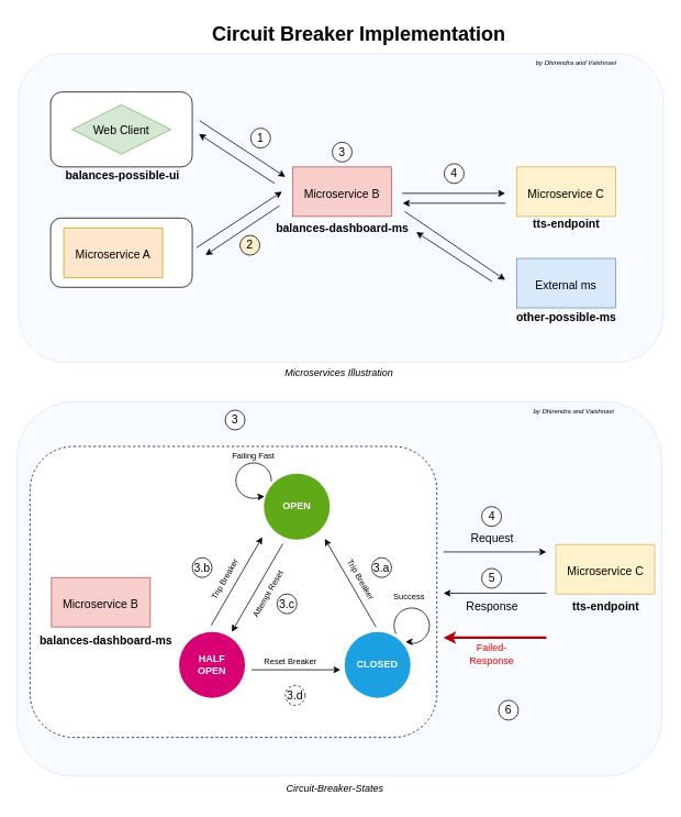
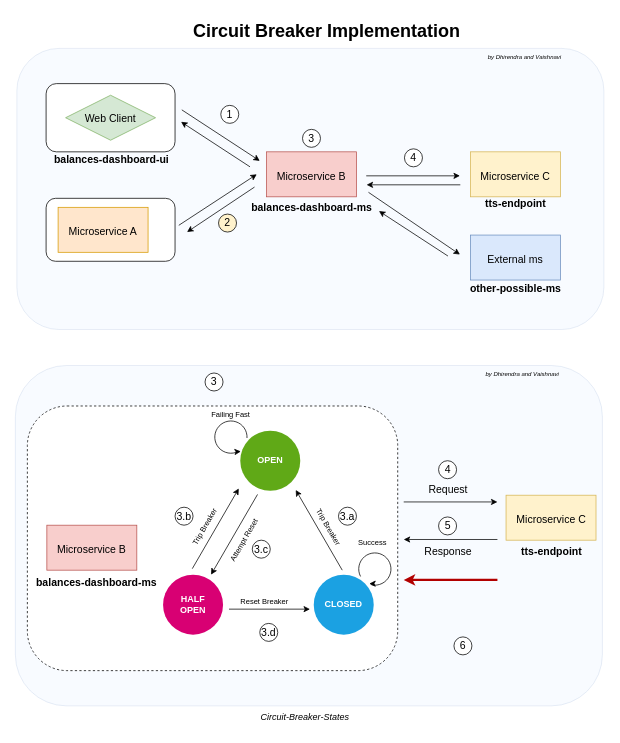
  <mxCell id="0" />
  <mxCell id="1" parent="0" />
  <mxCell id="2" value="" style="rounded=1;whiteSpace=wrap;html=1;labelBackgroundColor=none;fontSize=10;fillColor=#dae8fc;strokeColor=#6c8ebf;opacity=20;" vertex="1" parent="1"><mxGeometry x="20" y="487" width="783" height="454" as="geometry" /></mxCell>
  <mxCell id="3" value="" style="rounded=1;whiteSpace=wrap;html=1;labelBackgroundColor=none;fontSize=10;fillColor=#dae8fc;strokeColor=#6c8ebf;opacity=20;" vertex="1" parent="1"><mxGeometry x="22" y="64" width="783" height="375" as="geometry" /></mxCell>
  <mxCell id="4" value="" style="rounded=1;whiteSpace=wrap;html=1;fontSize=14;dashed=1;movable=1;resizable=1;rotatable=1;deletable=1;editable=1;locked=0;connectable=1;" parent="1" vertex="1"><mxGeometry x="36" y="541" width="494" height="353" as="geometry" /></mxCell>
  <mxCell id="5" value="" style="rounded=1;whiteSpace=wrap;html=1;fontSize=24;" parent="1" vertex="1"><mxGeometry x="61" y="264" width="172" height="84" as="geometry" /></mxCell>
  <mxCell id="6" value="&lt;font style=&quot;font-size: 24px;&quot;&gt;&lt;b style=&quot;font-size: 24px;&quot;&gt;Circuit Breaker Implementation&lt;/b&gt;&lt;/font&gt;" style="text;html=1;align=center;verticalAlign=middle;resizable=0;points=[];autosize=1;strokeColor=none;fillColor=none;fontSize=24;" parent="1" vertex="1"><mxGeometry x="248" y="20" width="374" height="41" as="geometry" /></mxCell>
  <mxCell id="7" value="" style="rounded=1;whiteSpace=wrap;html=1;fontSize=24;" parent="1" vertex="1"><mxGeometry x="61" y="111" width="172" height="91" as="geometry" /></mxCell>
  <mxCell id="8" value="&lt;font style=&quot;font-size: 14px;&quot;&gt;Web Client&lt;/font&gt;" style="rhombus;whiteSpace=wrap;html=1;fontSize=18;fillColor=#d5e8d4;strokeColor=#82b366;" parent="1" vertex="1"><mxGeometry x="87" y="126.5" width="120" height="60" as="geometry" /></mxCell>
  <mxCell id="9" value="&lt;font style=&quot;font-size: 14px;&quot;&gt;Microservice A&lt;/font&gt;" style="rounded=0;whiteSpace=wrap;html=1;fontSize=24;fillColor=#ffe6cc;strokeColor=#d79b00;" parent="1" vertex="1"><mxGeometry x="77" y="276" width="120" height="60" as="geometry" /></mxCell>
  <mxCell id="10" value="&lt;font style=&quot;font-size: 14px;&quot;&gt;Microservice B&lt;/font&gt;" style="rounded=0;whiteSpace=wrap;html=1;fontSize=24;fillColor=#f8cecc;strokeColor=#b85450;" parent="1" vertex="1"><mxGeometry x="355" y="202" width="120" height="60" as="geometry" /></mxCell>
  <mxCell id="11" value="&lt;font style=&quot;font-size: 14px;&quot;&gt;Microservice C&lt;/font&gt;" style="rounded=0;whiteSpace=wrap;html=1;fontSize=24;fillColor=#fff2cc;strokeColor=#d6b656;" parent="1" vertex="1"><mxGeometry x="627" y="202" width="120" height="60" as="geometry" /></mxCell>
  <mxCell id="12" value="&lt;font style=&quot;font-size: 14px;&quot;&gt;External ms&lt;/font&gt;" style="rounded=0;whiteSpace=wrap;html=1;fontSize=24;fillColor=#dae8fc;strokeColor=#6c8ebf;" parent="1" vertex="1"><mxGeometry x="627" y="313" width="120" height="60" as="geometry" /></mxCell>
- <mxCell id="13" value="&lt;span&gt;balances-possible-ui&lt;/span&gt;" style="text;html=1;align=center;verticalAlign=middle;resizable=0;points=[];autosize=1;strokeColor=none;fillColor=none;fontSize=14;fontStyle=1" parent="1" vertex="1"><mxGeometry x="62" y="198" width="171" height="29" as="geometry" /></mxCell>
+ <mxCell id="13" value="&lt;span&gt;balances-dashboard-ui&lt;/span&gt;" style="text;html=1;align=center;verticalAlign=middle;resizable=0;points=[];autosize=1;strokeColor=none;fillColor=none;fontSize=14;fontStyle=1" parent="1" vertex="1"><mxGeometry x="62" y="198" width="171" height="29" as="geometry" /></mxCell>
  <mxCell id="14" value="" style="endArrow=classic;html=1;rounded=0;fontSize=14;" parent="1" edge="1"><mxGeometry width="50" height="50" relative="1" as="geometry"><mxPoint x="242" y="146" as="sourcePoint" /><mxPoint x="346" y="214" as="targetPoint" /></mxGeometry></mxCell>
  <mxCell id="15" value="" style="endArrow=classic;html=1;rounded=0;fontSize=14;" parent="1" edge="1"><mxGeometry width="50" height="50" relative="1" as="geometry"><mxPoint x="238" y="300" as="sourcePoint" /><mxPoint x="342" y="232" as="targetPoint" /></mxGeometry></mxCell>
  <mxCell id="16" value="&lt;span&gt;balances-dashboard-ms&lt;/span&gt;" style="text;html=1;align=center;verticalAlign=middle;resizable=0;points=[];autosize=1;strokeColor=none;fillColor=none;fontSize=14;fontStyle=1" parent="1" vertex="1"><mxGeometry x="325.5" y="262" width="179" height="29" as="geometry" /></mxCell>
  <mxCell id="17" value="&lt;span&gt;tts-endpoint&lt;/span&gt;" style="text;html=1;align=center;verticalAlign=middle;resizable=0;points=[];autosize=1;strokeColor=none;fillColor=none;fontSize=14;fontStyle=1" parent="1" vertex="1"><mxGeometry x="637.5" y="256" width="99" height="29" as="geometry" /></mxCell>
  <mxCell id="18" value="2" style="ellipse;whiteSpace=wrap;html=1;aspect=fixed;fontSize=14;fillColor=#fff2cc;" parent="1" vertex="1"><mxGeometry x="291" y="285" width="24" height="24" as="geometry" /></mxCell>
- <mxCell id="19" value="1" style="ellipse;whiteSpace=wrap;html=1;aspect=fixed;fontSize=14;" parent="1" vertex="1"><mxGeometry x="304" y="155" width="24" height="24" as="geometry" /></mxCell>
+ <mxCell id="19" value="1" style="ellipse;whiteSpace=wrap;html=1;aspect=fixed;fontSize=14;" parent="1" vertex="1"><mxGeometry x="294" y="140" width="24" height="24" as="geometry" /></mxCell>
  <mxCell id="20" value="" style="endArrow=classic;html=1;rounded=0;fontSize=14;" parent="1" edge="1"><mxGeometry width="50" height="50" relative="1" as="geometry"><mxPoint x="488" y="234" as="sourcePoint" /><mxPoint x="613" y="234" as="targetPoint" /></mxGeometry></mxCell>
  <mxCell id="21" value="3" style="ellipse;whiteSpace=wrap;html=1;aspect=fixed;fontSize=14;" parent="1" vertex="1"><mxGeometry x="403" y="172" width="24" height="24" as="geometry" /></mxCell>
  <mxCell id="22" value="" style="endArrow=classic;html=1;rounded=0;fontSize=14;" parent="1" edge="1"><mxGeometry width="50" height="50" relative="1" as="geometry"><mxPoint x="491" y="256" as="sourcePoint" /><mxPoint x="613" y="339" as="targetPoint" /></mxGeometry></mxCell>
  <mxCell id="23" value="&lt;span&gt;other-possible-ms&lt;/span&gt;" style="text;html=1;align=center;verticalAlign=middle;resizable=0;points=[];autosize=1;strokeColor=none;fillColor=none;fontSize=14;fontStyle=1" parent="1" vertex="1"><mxGeometry x="617.5" y="370" width="139" height="29" as="geometry" /></mxCell>
  <mxCell id="24" value="&lt;font style=&quot;font-size: 14px;&quot;&gt;Microservice B&lt;/font&gt;" style="rounded=0;whiteSpace=wrap;html=1;fontSize=24;fillColor=#f8cecc;strokeColor=#b85450;" parent="1" vertex="1"><mxGeometry x="62" y="700" width="120" height="60" as="geometry" /></mxCell>
  <mxCell id="25" value="&lt;font style=&quot;font-size: 14px;&quot;&gt;Microservice C&lt;/font&gt;" style="rounded=0;whiteSpace=wrap;html=1;fontSize=24;fillColor=#fff2cc;strokeColor=#d6b656;" parent="1" vertex="1"><mxGeometry x="674.5" y="660" width="120" height="60" as="geometry" /></mxCell>
  <mxCell id="26" value="" style="endArrow=classic;html=1;rounded=0;fontSize=14;" parent="1" edge="1"><mxGeometry width="50" height="50" relative="1" as="geometry"><mxPoint x="538" y="669" as="sourcePoint" /><mxPoint x="663" y="669" as="targetPoint" /></mxGeometry></mxCell>
  <mxCell id="27" value="" style="endArrow=classic;html=1;rounded=0;fontSize=14;" parent="1" edge="1"><mxGeometry width="50" height="50" relative="1" as="geometry"><mxPoint x="663" y="719.09" as="sourcePoint" /><mxPoint x="538" y="719.09" as="targetPoint" /></mxGeometry></mxCell>
  <mxCell id="28" value="Request" style="text;html=1;align=center;verticalAlign=middle;resizable=0;points=[];autosize=1;strokeColor=none;fillColor=none;fontSize=14;" parent="1" vertex="1"><mxGeometry x="561.5" y="638" width="70" height="29" as="geometry" /></mxCell>
  <mxCell id="29" value="Response" style="text;html=1;align=center;verticalAlign=middle;resizable=0;points=[];autosize=1;strokeColor=none;fillColor=none;fontSize=14;" parent="1" vertex="1"><mxGeometry x="556.5" y="720" width="81" height="29" as="geometry" /></mxCell>
  <mxCell id="30" value="4" style="ellipse;whiteSpace=wrap;html=1;aspect=fixed;fontSize=14;" parent="1" vertex="1"><mxGeometry x="584.5" y="614" width="24" height="24" as="geometry" /></mxCell>
  <mxCell id="31" value="4" style="ellipse;whiteSpace=wrap;html=1;aspect=fixed;fontSize=14;" parent="1" vertex="1"><mxGeometry x="539" y="198" width="24" height="24" as="geometry" /></mxCell>
  <mxCell id="32" value="&lt;b&gt;&lt;font color=&quot;#ffffff&quot;&gt;OPEN&lt;/font&gt;&lt;/b&gt;" style="ellipse;whiteSpace=wrap;html=1;aspect=fixed;fillColor=#60a917;strokeColor=none;fontColor=#ffffff;" vertex="1" parent="1"><mxGeometry x="320" y="574" width="80" height="80" as="geometry" /></mxCell>
  <mxCell id="33" value="&lt;b&gt;HALF&lt;br&gt;OPEN&lt;/b&gt;" style="ellipse;whiteSpace=wrap;html=1;aspect=fixed;fillColor=#d80073;strokeColor=none;fontColor=#ffffff;" vertex="1" parent="1"><mxGeometry x="217" y="766" width="80" height="80" as="geometry" /></mxCell>
  <mxCell id="34" value="&lt;b&gt;CLOSED&lt;/b&gt;" style="ellipse;whiteSpace=wrap;html=1;aspect=fixed;fillColor=#1ba1e2;strokeColor=none;fontColor=#ffffff;" vertex="1" parent="1"><mxGeometry x="418" y="766" width="80" height="80" as="geometry" /></mxCell>
  <mxCell id="35" value="" style="verticalLabelPosition=bottom;verticalAlign=top;html=1;shape=mxgraph.basic.arc;startAngle=0.424;endAngle=0.259;fontColor=#FFFFFF;" vertex="1" parent="1"><mxGeometry x="286" y="561" width="43" height="43" as="geometry" /></mxCell>
  <mxCell id="36" value="" style="verticalLabelPosition=bottom;verticalAlign=top;html=1;shape=mxgraph.basic.arc;startAngle=0.424;endAngle=0.284;fontColor=#FFFFFF;rotation=90;" vertex="1" parent="1"><mxGeometry x="478" y="737" width="43" height="43" as="geometry" /></mxCell>
  <mxCell id="37" value="" style="endArrow=classic;html=1;rounded=0;fontColor=#FFFFFF;" edge="1" parent="1"><mxGeometry width="50" height="50" relative="1" as="geometry"><mxPoint x="256" y="758" as="sourcePoint" /><mxPoint x="318" y="651" as="targetPoint" /></mxGeometry></mxCell>
  <mxCell id="38" value="" style="endArrow=classic;html=1;rounded=0;fontColor=#FFFFFF;" edge="1" parent="1"><mxGeometry width="50" height="50" relative="1" as="geometry"><mxPoint x="456" y="760" as="sourcePoint" /><mxPoint x="394" y="653" as="targetPoint" /></mxGeometry></mxCell>
  <mxCell id="39" value="" style="endArrow=classic;html=1;rounded=0;fontColor=#FFFFFF;" edge="1" parent="1"><mxGeometry width="50" height="50" relative="1" as="geometry"><mxPoint x="305" y="812" as="sourcePoint" /><mxPoint x="413" y="812" as="targetPoint" /></mxGeometry></mxCell>
  <mxCell id="40" value="" style="endArrow=classic;html=1;rounded=0;fontColor=#FFFFFF;" edge="1" parent="1"><mxGeometry width="50" height="50" relative="1" as="geometry"><mxPoint x="343" y="659" as="sourcePoint" /><mxPoint x="281" y="766" as="targetPoint" /></mxGeometry></mxCell>
  <mxCell id="41" value="" style="endArrow=classic;html=1;rounded=0;fontColor=#FFFFFF;entryX=0.01;entryY=0.346;entryDx=0;entryDy=0;entryPerimeter=0;" edge="1" parent="1" target="32"><mxGeometry width="50" height="50" relative="1" as="geometry"><mxPoint x="317" y="602" as="sourcePoint" /><mxPoint x="432" y="501" as="targetPoint" /></mxGeometry></mxCell>
  <mxCell id="42" value="" style="endArrow=classic;html=1;rounded=0;fontColor=#FFFFFF;" edge="1" parent="1"><mxGeometry width="50" height="50" relative="1" as="geometry"><mxPoint x="494" y="778" as="sourcePoint" /><mxPoint x="492" y="778" as="targetPoint" /></mxGeometry></mxCell>
  <mxCell id="43" value="3" style="ellipse;whiteSpace=wrap;html=1;aspect=fixed;fontSize=14;" vertex="1" parent="1"><mxGeometry x="273" y="497" width="24" height="24" as="geometry" /></mxCell>
  <mxCell id="44" value="" style="endArrow=classic;html=1;rounded=0;fontSize=14;fillColor=#e51400;strokeColor=#B20000;strokeWidth=3;" edge="1" parent="1"><mxGeometry width="50" height="50" relative="1" as="geometry"><mxPoint x="663" y="773" as="sourcePoint" /><mxPoint x="538" y="773" as="targetPoint" /></mxGeometry></mxCell>
- <mxCell id="45" value="Failed-Response" style="text;html=1;strokeColor=none;fillColor=none;align=center;verticalAlign=middle;whiteSpace=wrap;rounded=0;fontColor=#ff0000;" vertex="1" parent="1"><mxGeometry x="567" y="778" width="60" height="30" as="geometry" /></mxCell>
  <mxCell id="46" value="5" style="ellipse;whiteSpace=wrap;html=1;aspect=fixed;fontSize=14;" vertex="1" parent="1"><mxGeometry x="584.5" y="689" width="24" height="24" as="geometry" /></mxCell>
  <mxCell id="47" value="6" style="ellipse;whiteSpace=wrap;html=1;aspect=fixed;fontSize=14;" vertex="1" parent="1"><mxGeometry x="605" y="849" width="24" height="24" as="geometry" /></mxCell>
  <mxCell id="48" value="&lt;span&gt;balances-dashboard-ms&lt;/span&gt;" style="text;html=1;align=center;verticalAlign=middle;resizable=0;points=[];autosize=1;strokeColor=none;fillColor=none;fontSize=14;fontStyle=1" vertex="1" parent="1"><mxGeometry x="38" y="762" width="179" height="29" as="geometry" /></mxCell>
  <mxCell id="49" value="Success" style="text;html=1;strokeColor=none;fillColor=none;align=center;verticalAlign=middle;whiteSpace=wrap;rounded=0;fontColor=#000000;fontSize=10;" vertex="1" parent="1"><mxGeometry x="464.5" y="709" width="63" height="28" as="geometry" /></mxCell>
  <mxCell id="50" value="Failing Fast" style="text;html=1;strokeColor=none;fillColor=none;align=center;verticalAlign=middle;whiteSpace=wrap;rounded=0;fontColor=#000000;fontSize=10;" vertex="1" parent="1"><mxGeometry x="276" y="538" width="63" height="28" as="geometry" /></mxCell>
  <mxCell id="51" value="Trip Breaker" style="text;html=1;strokeColor=none;fillColor=none;align=center;verticalAlign=middle;whiteSpace=wrap;rounded=0;fontColor=#000000;fontSize=10;rotation=60;" vertex="1" parent="1"><mxGeometry x="406.5" y="688" width="63" height="28" as="geometry" /></mxCell>
  <mxCell id="52" value="Attempt Reset" style="text;html=1;strokeColor=none;fillColor=none;align=center;verticalAlign=middle;whiteSpace=wrap;rounded=0;fontColor=#000000;fontSize=10;rotation=-60;" vertex="1" parent="1"><mxGeometry x="284.5" y="706.4" width="81" height="28" as="geometry" /></mxCell>
  <mxCell id="53" value="Trip Breaker" style="text;html=1;strokeColor=none;fillColor=none;align=center;verticalAlign=middle;whiteSpace=wrap;rounded=0;fontColor=#000000;fontSize=10;rotation=-60;" vertex="1" parent="1"><mxGeometry x="241" y="688" width="63" height="28" as="geometry" /></mxCell>
  <mxCell id="54" value="Reset Breaker" style="text;html=1;strokeColor=none;fillColor=none;align=center;verticalAlign=middle;whiteSpace=wrap;rounded=0;fontColor=#000000;fontSize=10;" vertex="1" parent="1"><mxGeometry x="318" y="787" width="69" height="28" as="geometry" /></mxCell>
  <mxCell id="55" value="&lt;span&gt;tts-endpoint&lt;/span&gt;" style="text;html=1;align=center;verticalAlign=middle;resizable=0;points=[];autosize=1;strokeColor=none;fillColor=none;fontSize=14;fontStyle=1" vertex="1" parent="1"><mxGeometry x="685" y="720" width="99" height="29" as="geometry" /></mxCell>
- <mxCell id="56" value="&lt;i style=&quot;font-size: 12px;&quot;&gt;Microservices Illustration&lt;/i&gt;" style="text;html=1;align=center;verticalAlign=middle;resizable=0;points=[];autosize=1;strokeColor=none;fillColor=none;fontSize=12;fontColor=#000000;" vertex="1" parent="1"><mxGeometry x="336" y="439" width="149" height="26" as="geometry" /></mxCell>
  <mxCell id="57" value="&lt;i style=&quot;font-size: 12px;&quot;&gt;Circuit-Breaker-States&lt;/i&gt;" style="text;html=1;align=center;verticalAlign=middle;resizable=0;points=[];autosize=1;strokeColor=none;fillColor=none;fontSize=12;fontColor=#000000;" vertex="1" parent="1"><mxGeometry x="338" y="943" width="136" height="26" as="geometry" /></mxCell>
  <mxCell id="58" value="3.b" style="ellipse;whiteSpace=wrap;html=1;aspect=fixed;fontSize=14;" vertex="1" parent="1"><mxGeometry x="233" y="676" width="24" height="24" as="geometry" /></mxCell>
- <mxCell id="59" value="3.d" style="ellipse;whiteSpace=wrap;html=1;aspect=fixed;fontSize=14;dashed=1;" vertex="1" parent="1"><mxGeometry x="346" y="831" width="24" height="24" as="geometry" /></mxCell>
+ <mxCell id="59" value="3.d" style="ellipse;whiteSpace=wrap;html=1;aspect=fixed;fontSize=14;" vertex="1" parent="1"><mxGeometry x="346" y="831" width="24" height="24" as="geometry" /></mxCell>
  <mxCell id="60" value="3.a" style="ellipse;whiteSpace=wrap;html=1;aspect=fixed;fontSize=14;" vertex="1" parent="1"><mxGeometry x="451" y="676" width="24" height="24" as="geometry" /></mxCell>
  <mxCell id="61" value="3.c" style="ellipse;whiteSpace=wrap;html=1;aspect=fixed;fontSize=14;" vertex="1" parent="1"><mxGeometry x="336" y="720" width="24" height="24" as="geometry" /></mxCell>
  <mxCell id="62" value="&lt;i style=&quot;font-size: 8px;&quot;&gt;by Dhirendra and Vaishnavi&lt;/i&gt;" style="text;html=1;align=center;verticalAlign=middle;resizable=0;points=[];autosize=1;fontSize=8;fontColor=#000000;" vertex="1" parent="1"><mxGeometry x="640.5" y="64" width="116" height="22" as="geometry" /></mxCell>
  <mxCell id="63" value="&lt;i style=&quot;font-size: 8px;&quot;&gt;by Dhirendra and Vaishnavi&lt;/i&gt;" style="text;html=1;align=center;verticalAlign=middle;resizable=0;points=[];autosize=1;fontSize=8;fontColor=#000000;" vertex="1" parent="1"><mxGeometry x="637.5" y="487" width="116" height="22" as="geometry" /></mxCell>
  <mxCell id="64" value="" style="endArrow=classic;html=1;rounded=0;fontSize=14;" edge="1" parent="1"><mxGeometry width="50" height="50" relative="1" as="geometry"><mxPoint x="613.5" y="246" as="sourcePoint" /><mxPoint x="488.5" y="246" as="targetPoint" /></mxGeometry></mxCell>
  <mxCell id="65" value="" style="endArrow=classic;html=1;rounded=0;fontSize=14;" edge="1" parent="1"><mxGeometry width="50" height="50" relative="1" as="geometry"><mxPoint x="339" y="249" as="sourcePoint" /><mxPoint x="249" y="309" as="targetPoint" /></mxGeometry></mxCell>
  <mxCell id="66" value="" style="endArrow=classic;html=1;rounded=0;fontSize=14;" edge="1" parent="1"><mxGeometry width="50" height="50" relative="1" as="geometry"><mxPoint x="333" y="222" as="sourcePoint" /><mxPoint x="241" y="162" as="targetPoint" /></mxGeometry></mxCell>
  <mxCell id="67" value="" style="endArrow=classic;html=1;rounded=0;fontSize=14;" edge="1" parent="1"><mxGeometry width="50" height="50" relative="1" as="geometry"><mxPoint x="597" y="341" as="sourcePoint" /><mxPoint x="505" y="281" as="targetPoint" /></mxGeometry></mxCell>
